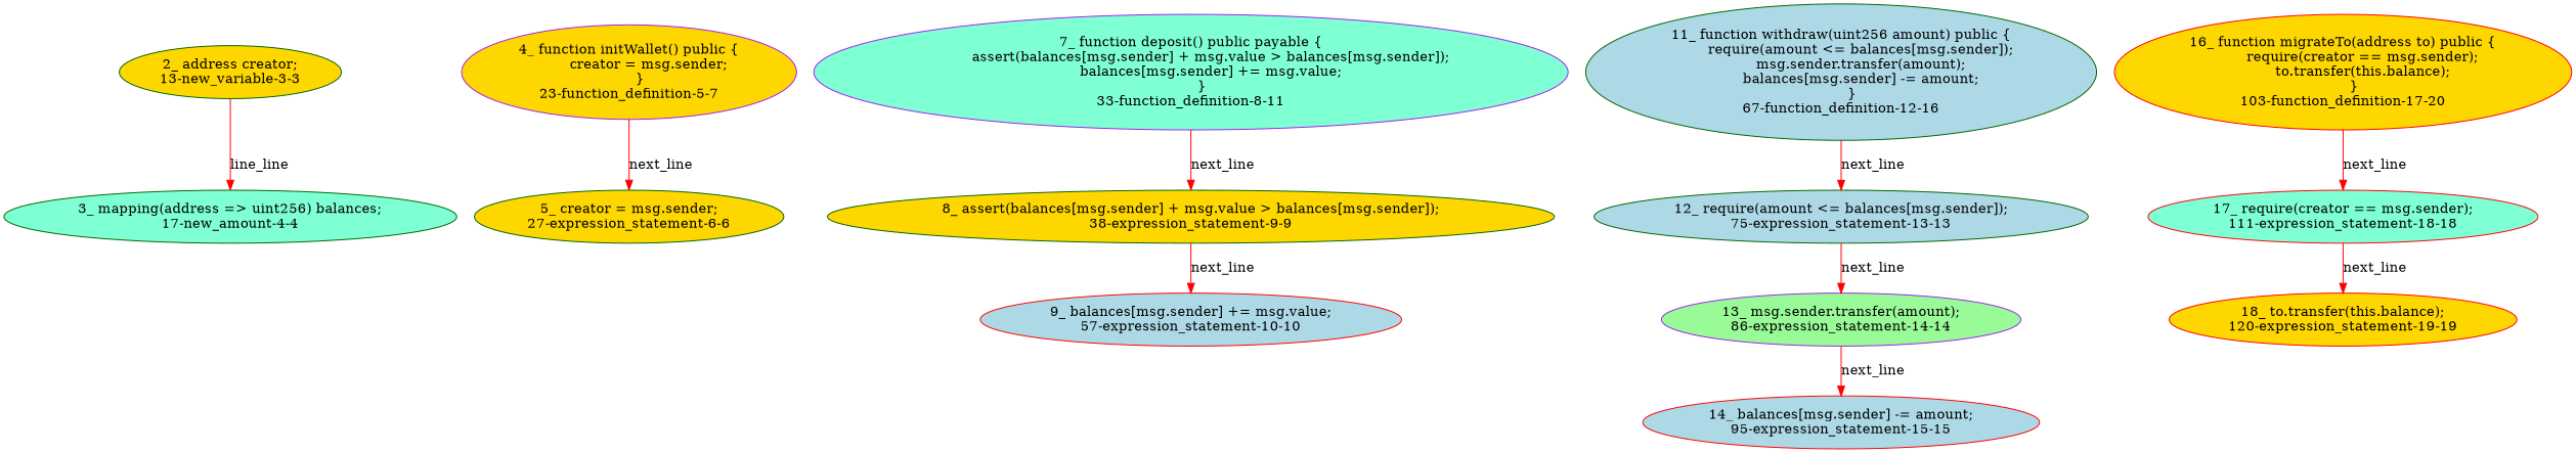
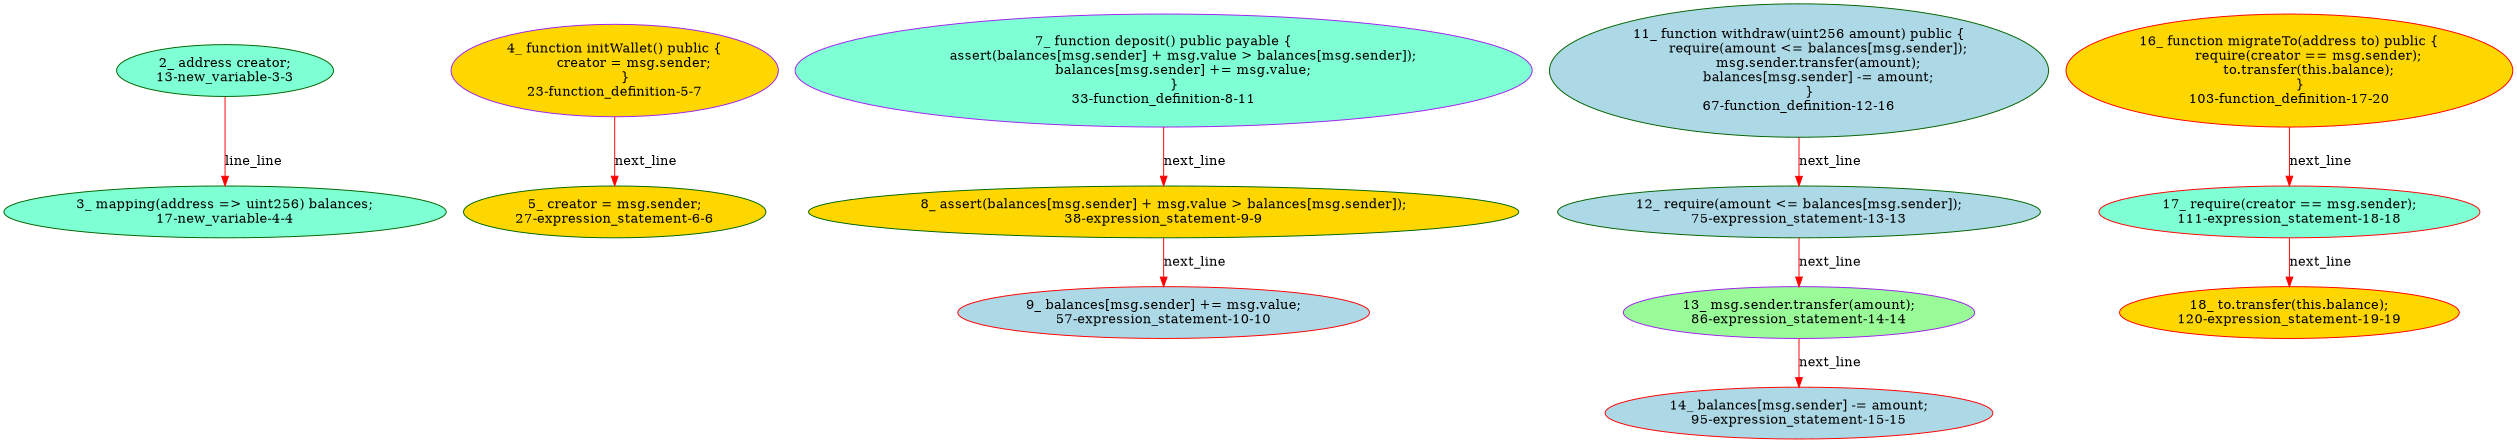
  digraph {
    node [color=darkgreen fillcolor=gold style=filled type_label=expression_statement method="withdraw(uint256 amount)"]
    edge [color=red controlflow_type=next_line edge_type=CFG_edge]
-   n1 [code="address creator;" label="2_ address creator;\n13-new_variable-3-3" type_label=new_variable method=""]
-   n2 [code="mapping(address => uint256) balances;" fillcolor=aquamarine label="3_ mapping(address => uint256) balances;\n17-new_amount-4-4" type_label=new_variable method=""]
+   n1 [code="address creator;" fillcolor=aquamarine label="2_ address creator;\n13-new_variable-3-3" type_label=new_variable method=""]
+   n2 [code="mapping(address => uint256) balances;" fillcolor=aquamarine label="3_ mapping(address => uint256) balances;\n17-new_variable-4-4" type_label=new_variable method=""]
    n3 [code="function initWallet() public {\n         creator = msg.sender;\n     }" color=purple label="4_ function initWallet() public {\n         creator = msg.sender;\n     }\n23-function_definition-5-7" method="initWallet()" type_label=function_definition]
    n4 [code="creator = msg.sender;" label="5_ creator = msg.sender;\n27-expression_statement-6-6" method="initWallet()"]
    n5 [code="function deposit() public payable {\n         assert(balances[msg.sender] + msg.value > balances[msg.sender]);\n         balances[msg.sender] += msg.value;\n     }" color=purple fillcolor=aquamarine label="7_ function deposit() public payable {\n         assert(balances[msg.sender] + msg.value > balances[msg.sender]);\n         balances[msg.sender] += msg.value;\n     }\n33-function_definition-8-11" method="deposit()" type_label=function_definition]
    n6 [code="assert(balances[msg.sender] + msg.value > balances[msg.sender]);" label="8_ assert(balances[msg.sender] + msg.value > balances[msg.sender]);\n38-expression_statement-9-9" method="deposit()"]
    n7 [code="balances[msg.sender] += msg.value;" color=red fillcolor=lightblue label="9_ balances[msg.sender] += msg.value;\n57-expression_statement-10-10" method="deposit()"]
    n8 [code="function withdraw(uint256 amount) public {\n         require(amount <= balances[msg.sender]);\n         msg.sender.transfer(amount);\n         balances[msg.sender] -= amount;\n     }" fillcolor=lightblue label="11_ function withdraw(uint256 amount) public {\n         require(amount <= balances[msg.sender]);\n         msg.sender.transfer(amount);\n         balances[msg.sender] -= amount;\n     }\n67-function_definition-12-16" type_label=function_definition]
    n9 [code="require(amount <= balances[msg.sender]);" fillcolor=lightblue label="12_ require(amount <= balances[msg.sender]);\n75-expression_statement-13-13"]
    n10 [code="msg.sender.transfer(amount);" color=purple fillcolor=palegreen label="13_ msg.sender.transfer(amount);\n86-expression_statement-14-14"]
    n11 [code="balances[msg.sender] -= amount;" color=red fillcolor=lightblue label="14_ balances[msg.sender] -= amount;\n95-expression_statement-15-15"]
    n12 [code="function migrateTo(address to) public {\n         require(creator == msg.sender);\n         to.transfer(this.balance);\n     }" color=red label="16_ function migrateTo(address to) public {\n         require(creator == msg.sender);\n         to.transfer(this.balance);\n     }\n103-function_definition-17-20" method="migrateTo(address to)" type_label=function_definition]
    n13 [code="require(creator == msg.sender);" color=red fillcolor=aquamarine label="17_ require(creator == msg.sender);\n111-expression_statement-18-18" method="migrateTo(address to)"]
    n14 [code="to.transfer(this.balance);" color=red label="18_ to.transfer(this.balance);\n120-expression_statement-19-19" method="migrateTo(address to)"]
    n1 -> n2 [label=line_line]
    n3 -> n4 [label=next_line]
    n5 -> n6 [label=next_line]
    n6 -> n7 [label=next_line]
    n8 -> n9 [label=next_line]
    n9 -> n10 [label=next_line]
    n10 -> n11 [label=next_line]
    n12 -> n13 [label=next_line]
    n13 -> n14 [label=next_line]
  }
